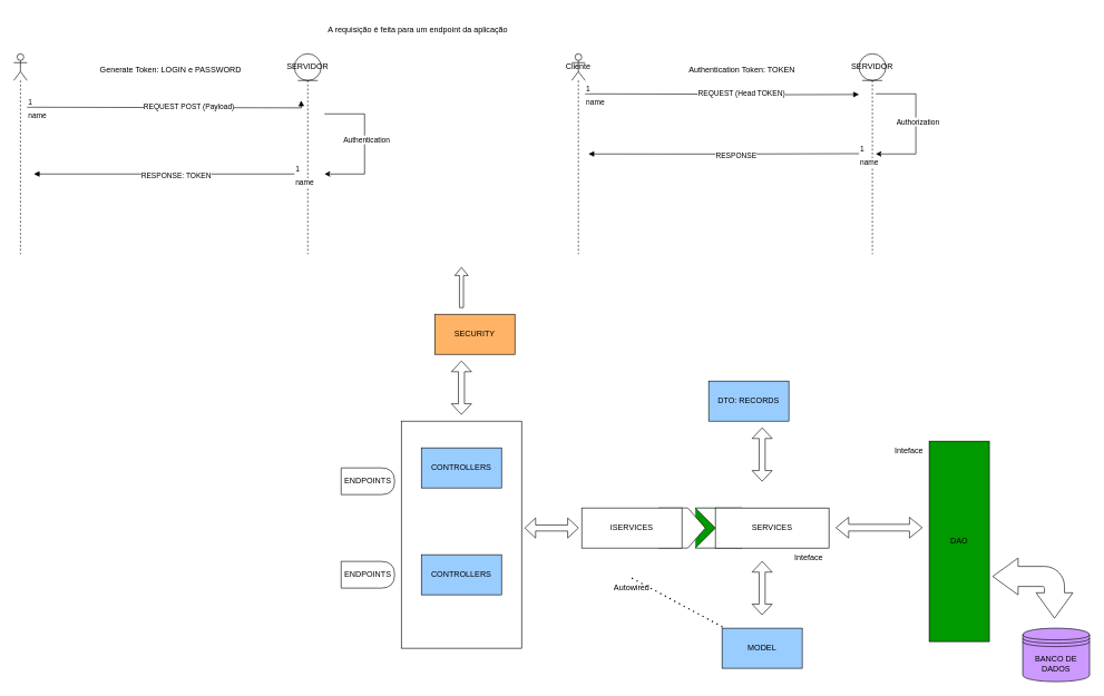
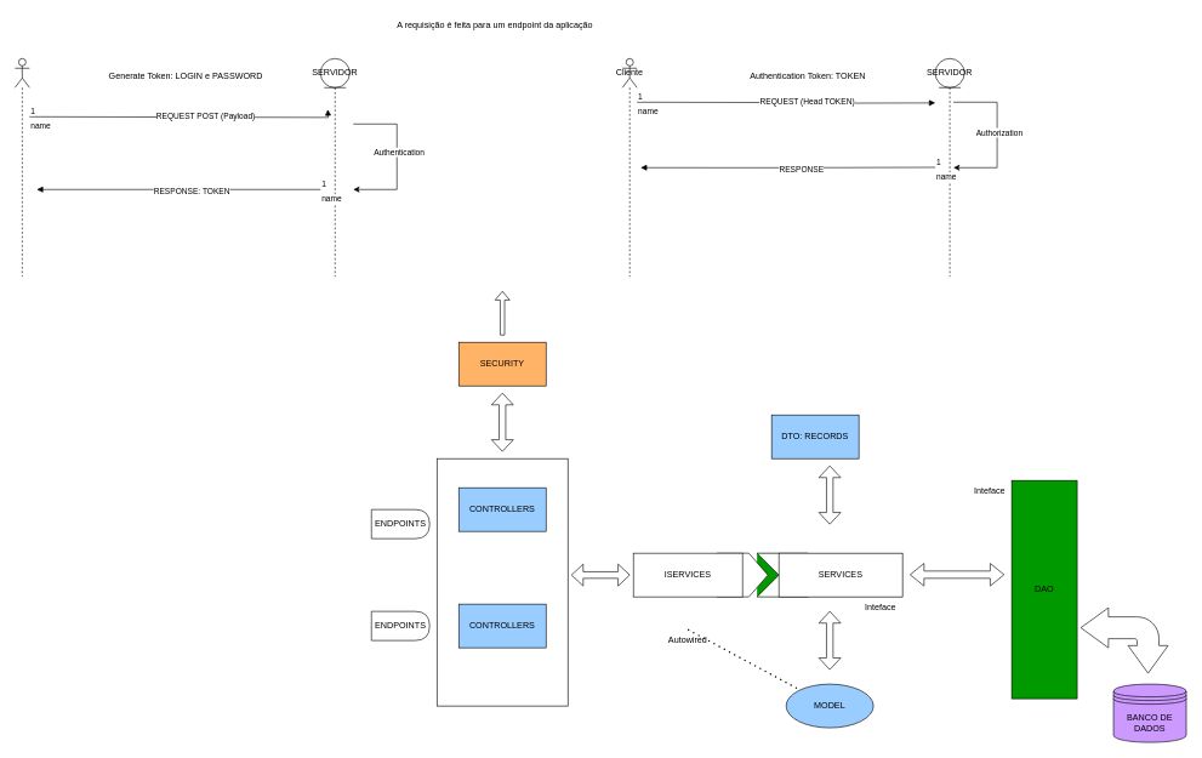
  <mxCell id="0" />
  <mxCell id="1" parent="0" />
  <mxCell id="2" value="DAO" style="rounded=0;whiteSpace=wrap;html=1;fillColor=#009900;" parent="1" vertex="1"><mxGeometry x="1390" y="660" width="90" height="300" as="geometry" /></mxCell>
  <mxCell id="3" value="BANCO DE DADOS" style="shape=datastore;whiteSpace=wrap;html=1;fillColor=#CC99FF;" parent="1" vertex="1"><mxGeometry x="1530" y="940" width="100" height="80" as="geometry" /></mxCell>
  <mxCell id="4" value="" style="html=1;shadow=0;dashed=0;align=center;verticalAlign=middle;shape=mxgraph.arrows2.bendDoubleArrow;dy=15;dx=38;arrowHead=55;rounded=1;rotation=90;" parent="1" vertex="1"><mxGeometry x="1500" y="820" width="90" height="120" as="geometry" /></mxCell>
  <mxCell id="5" value="" style="shape=flexArrow;endArrow=classic;startArrow=classic;html=1;rounded=0;" parent="1" edge="1"><mxGeometry width="100" height="100" relative="1" as="geometry"><mxPoint x="1250" y="789.5" as="sourcePoint" /><mxPoint x="1380" y="789.5" as="targetPoint" /></mxGeometry></mxCell>
  <mxCell id="6" value="" style="group;fillColor=#009900;" parent="1" vertex="1" connectable="0"><mxGeometry x="1040" y="760" width="200" height="60" as="geometry" /></mxCell>
  <mxCell id="7" value="" style="html=1;shadow=0;dashed=0;align=center;verticalAlign=middle;shape=mxgraph.arrows2.arrow;dy=0;dx=30;notch=30;" parent="6" vertex="1"><mxGeometry width="100" height="60" as="geometry" /></mxCell>
  <mxCell id="8" value="SERVICES" style="rounded=0;whiteSpace=wrap;html=1;" parent="6" vertex="1"><mxGeometry x="30" width="170" height="60" as="geometry" /></mxCell>
  <mxCell id="9" value="DTO: RECORDS" style="rounded=0;whiteSpace=wrap;html=1;fillColor=#99CCFF;" parent="1" vertex="1"><mxGeometry x="1060" y="570" width="120" height="60" as="geometry" /></mxCell>
  <mxCell id="10" value="" style="group" parent="1" vertex="1" connectable="0"><mxGeometry x="870" y="760" width="185" height="60" as="geometry" /></mxCell>
  <mxCell id="11" value="" style="shape=offPageConnector;whiteSpace=wrap;html=1;rotation=-90;" parent="10" vertex="1"><mxGeometry x="120" y="-5" width="60" height="70" as="geometry" /></mxCell>
  <mxCell id="12" value="ISERVICES" style="rounded=0;whiteSpace=wrap;html=1;" parent="10" vertex="1"><mxGeometry width="150" height="60" as="geometry" /></mxCell>
  <mxCell id="13" value="" style="shape=doubleArrow;direction=south;whiteSpace=wrap;html=1;" parent="1" vertex="1"><mxGeometry x="1125" y="640" width="30" height="80" as="geometry" /></mxCell>
  <mxCell id="14" value="" style="shape=doubleArrow;direction=south;whiteSpace=wrap;html=1;rotation=-90;" parent="1" vertex="1"><mxGeometry x="810" y="750" width="30" height="80" as="geometry" /></mxCell>
  <mxCell id="15" value="" style="group;fillColor=#99CCFF;" parent="1" vertex="1" connectable="0"><mxGeometry x="600" y="630" width="180" height="340" as="geometry" /></mxCell>
  <mxCell id="16" value="" style="rounded=0;whiteSpace=wrap;html=1;rotation=90;" parent="15" vertex="1"><mxGeometry x="-80" y="80" width="340" height="180" as="geometry" /></mxCell>
  <mxCell id="17" value="CONTROLLERS" style="rounded=0;whiteSpace=wrap;html=1;fillColor=#99CCFF;" parent="15" vertex="1"><mxGeometry x="30" y="40" width="120" height="60" as="geometry" /></mxCell>
  <mxCell id="18" value="CONTROLLERS" style="rounded=0;whiteSpace=wrap;html=1;fillColor=#99CCFF;" parent="15" vertex="1"><mxGeometry x="30" y="200" width="120" height="60" as="geometry" /></mxCell>
  <mxCell id="19" value="ENDPOINTS" style="shape=delay;whiteSpace=wrap;html=1;" parent="1" vertex="1"><mxGeometry x="510" y="700" width="80" height="40" as="geometry" /></mxCell>
  <mxCell id="20" value="ENDPOINTS" style="shape=delay;whiteSpace=wrap;html=1;" parent="1" vertex="1"><mxGeometry x="510" y="840" width="80" height="40" as="geometry" /></mxCell>
- <mxCell id="21" value="SECURITY" style="rounded=0;whiteSpace=wrap;html=1;fillColor=#FFB366;" parent="1" vertex="1"><mxGeometry x="650" y="470" width="120" height="60" as="geometry" /></mxCell>
+ <mxCell id="21" value="SECURITY" style="rounded=0;whiteSpace=wrap;html=1;fillColor=#FFB366;" parent="1" vertex="1"><mxGeometry x="630" y="470" width="120" height="60" as="geometry" /></mxCell>
  <mxCell id="22" value="" style="shape=doubleArrow;direction=south;whiteSpace=wrap;html=1;rotation=0;" parent="1" vertex="1"><mxGeometry x="675" y="540" width="30" height="80" as="geometry" /></mxCell>
  <mxCell id="23" value="Autowired" style="text;html=1;align=center;verticalAlign=middle;whiteSpace=wrap;rounded=0;" parent="1" vertex="1"><mxGeometry x="915" y="865" width="60" height="30" as="geometry" /></mxCell>
  <mxCell id="24" value="" style="endArrow=none;dashed=1;html=1;dashPattern=1 3;strokeWidth=2;rounded=0;exitX=0.5;exitY=0;exitDx=0;exitDy=0;" parent="1" source="23" target="51" edge="1"><mxGeometry width="50" height="50" relative="1" as="geometry"><mxPoint x="1040" y="820" as="sourcePoint" /><mxPoint x="1090" y="770" as="targetPoint" /></mxGeometry></mxCell>
  <mxCell id="25" value="Inteface" style="text;html=1;align=center;verticalAlign=middle;whiteSpace=wrap;rounded=0;" parent="1" vertex="1"><mxGeometry x="1180" y="820" width="60" height="30" as="geometry" /></mxCell>
  <mxCell id="26" value="Inteface" style="text;html=1;align=center;verticalAlign=middle;whiteSpace=wrap;rounded=0;" parent="1" vertex="1"><mxGeometry x="1330" y="660" width="60" height="30" as="geometry" /></mxCell>
  <mxCell id="27" value="Cliente" style="shape=umlLifeline;perimeter=lifelinePerimeter;whiteSpace=wrap;html=1;container=1;dropTarget=0;collapsible=0;recursiveResize=0;outlineConnect=0;portConstraint=eastwest;newEdgeStyle={&quot;curved&quot;:0,&quot;rounded&quot;:0};participant=umlActor;" parent="1" vertex="1"><mxGeometry x="855" y="80" width="20" height="300" as="geometry" /></mxCell>
  <mxCell id="28" value="SERVIDOR" style="shape=umlLifeline;perimeter=lifelinePerimeter;whiteSpace=wrap;html=1;container=1;dropTarget=0;collapsible=0;recursiveResize=0;outlineConnect=0;portConstraint=eastwest;newEdgeStyle={&quot;curved&quot;:0,&quot;rounded&quot;:0};participant=umlEntity;" parent="1" vertex="1"><mxGeometry x="1285" y="80" width="40" height="300" as="geometry" /></mxCell>
  <mxCell id="29" value="name" style="endArrow=block;endFill=1;html=1;edgeStyle=orthogonalEdgeStyle;align=left;verticalAlign=top;rounded=0;" parent="1" edge="1"><mxGeometry x="-1" relative="1" as="geometry"><mxPoint x="875" y="140" as="sourcePoint" /><mxPoint x="1285" y="141" as="targetPoint" /></mxGeometry></mxCell>
  <mxCell id="30" value="1" style="edgeLabel;resizable=0;html=1;align=left;verticalAlign=bottom;" parent="29" connectable="0" vertex="1"><mxGeometry x="-1" relative="1" as="geometry" /></mxCell>
  <mxCell id="31" value="REQUEST (Head TOKEN)" style="edgeLabel;html=1;align=center;verticalAlign=middle;resizable=0;points=[];" parent="29" vertex="1" connectable="0"><mxGeometry x="0.145" y="3" relative="1" as="geometry"><mxPoint as="offset" /></mxGeometry></mxCell>
  <mxCell id="32" value="name" style="endArrow=block;endFill=1;html=1;edgeStyle=orthogonalEdgeStyle;align=left;verticalAlign=top;rounded=0;" parent="1" edge="1"><mxGeometry x="-1" relative="1" as="geometry"><mxPoint x="1285" y="229.57" as="sourcePoint" /><mxPoint x="880" y="230" as="targetPoint" /></mxGeometry></mxCell>
  <mxCell id="33" value="1" style="edgeLabel;resizable=0;html=1;align=left;verticalAlign=bottom;" parent="32" connectable="0" vertex="1"><mxGeometry x="-1" relative="1" as="geometry" /></mxCell>
  <mxCell id="34" value="RESPONSE" style="edgeLabel;html=1;align=center;verticalAlign=middle;resizable=0;points=[];" parent="32" vertex="1" connectable="0"><mxGeometry x="-0.087" y="2" relative="1" as="geometry"><mxPoint as="offset" /></mxGeometry></mxCell>
  <mxCell id="35" value="" style="shape=singleArrow;direction=west;whiteSpace=wrap;html=1;rotation=90;" parent="1" vertex="1"><mxGeometry x="660" y="420" width="60" height="20" as="geometry" /></mxCell>
  <mxCell id="36" value="" style="shape=umlLifeline;perimeter=lifelinePerimeter;whiteSpace=wrap;html=1;container=1;dropTarget=0;collapsible=0;recursiveResize=0;outlineConnect=0;portConstraint=eastwest;newEdgeStyle={&quot;curved&quot;:0,&quot;rounded&quot;:0};participant=umlActor;" parent="1" vertex="1"><mxGeometry x="20" y="80" width="20" height="300" as="geometry" /></mxCell>
  <mxCell id="37" value="SERVIDOR" style="shape=umlLifeline;perimeter=lifelinePerimeter;whiteSpace=wrap;html=1;container=1;dropTarget=0;collapsible=0;recursiveResize=0;outlineConnect=0;portConstraint=eastwest;newEdgeStyle={&quot;curved&quot;:0,&quot;rounded&quot;:0};participant=umlEntity;" parent="1" vertex="1"><mxGeometry x="440" y="80" width="40" height="300" as="geometry" /></mxCell>
  <mxCell id="38" value="name" style="endArrow=block;endFill=1;html=1;edgeStyle=orthogonalEdgeStyle;align=left;verticalAlign=top;rounded=0;" parent="1" edge="1"><mxGeometry x="-1" relative="1" as="geometry"><mxPoint x="40" y="160" as="sourcePoint" /><mxPoint x="450" y="150" as="targetPoint" /></mxGeometry></mxCell>
  <mxCell id="39" value="1" style="edgeLabel;resizable=0;html=1;align=left;verticalAlign=bottom;" parent="38" connectable="0" vertex="1"><mxGeometry x="-1" relative="1" as="geometry" /></mxCell>
  <mxCell id="40" value="REQUEST POST (Payload)" style="edgeLabel;html=1;align=center;verticalAlign=middle;resizable=0;points=[];" parent="38" vertex="1" connectable="0"><mxGeometry x="0.145" y="3" relative="1" as="geometry"><mxPoint as="offset" /></mxGeometry></mxCell>
  <mxCell id="41" value="name" style="endArrow=block;endFill=1;html=1;edgeStyle=orthogonalEdgeStyle;align=left;verticalAlign=top;rounded=0;" parent="1" edge="1"><mxGeometry x="-1" relative="1" as="geometry"><mxPoint x="440" y="260" as="sourcePoint" /><mxPoint x="50" y="260" as="targetPoint" /></mxGeometry></mxCell>
  <mxCell id="42" value="1" style="edgeLabel;resizable=0;html=1;align=left;verticalAlign=bottom;" parent="41" connectable="0" vertex="1"><mxGeometry x="-1" relative="1" as="geometry" /></mxCell>
  <mxCell id="43" value="RESPONSE: TOKEN" style="edgeLabel;html=1;align=center;verticalAlign=middle;resizable=0;points=[];" parent="41" vertex="1" connectable="0"><mxGeometry x="-0.087" y="2" relative="1" as="geometry"><mxPoint as="offset" /></mxGeometry></mxCell>
  <mxCell id="44" value="" style="endArrow=classic;html=1;rounded=0;" parent="1" edge="1"><mxGeometry width="50" height="50" relative="1" as="geometry"><mxPoint x="485" y="170" as="sourcePoint" /><mxPoint x="485" y="260" as="targetPoint" /><Array as="points"><mxPoint x="545" y="170" /><mxPoint x="545" y="260" /></Array></mxGeometry></mxCell>
  <mxCell id="45" value="Authentication" style="edgeLabel;html=1;align=center;verticalAlign=middle;resizable=0;points=[];" vertex="1" connectable="0" parent="44"><mxGeometry x="-0.067" y="2" relative="1" as="geometry"><mxPoint as="offset" /></mxGeometry></mxCell>
  <mxCell id="46" value="" style="endArrow=classic;html=1;rounded=0;" parent="1" edge="1"><mxGeometry width="50" height="50" relative="1" as="geometry"><mxPoint x="1310" y="140" as="sourcePoint" /><mxPoint x="1310" y="230" as="targetPoint" /><Array as="points"><mxPoint x="1370" y="140" /><mxPoint x="1370" y="230" /></Array></mxGeometry></mxCell>
  <mxCell id="47" value="Authorization" style="edgeLabel;html=1;align=center;verticalAlign=middle;resizable=0;points=[];" vertex="1" connectable="0" parent="46"><mxGeometry x="-0.038" y="2" relative="1" as="geometry"><mxPoint as="offset" /></mxGeometry></mxCell>
  <mxCell id="48" value="Generate Token: LOGIN e PASSWORD" style="text;html=1;align=center;verticalAlign=middle;whiteSpace=wrap;rounded=0;" vertex="1" parent="1"><mxGeometry x="140" y="90" width="230" height="30" as="geometry" /></mxCell>
  <mxCell id="49" value="Authentication Token: TOKEN" style="text;html=1;align=center;verticalAlign=middle;whiteSpace=wrap;rounded=0;" vertex="1" parent="1"><mxGeometry x="990" y="90" width="240" height="30" as="geometry" /></mxCell>
- <mxCell id="50" value="A requisição é feita para um endpoint da aplicação" style="text;html=1;align=center;verticalAlign=middle;whiteSpace=wrap;rounded=0;" vertex="1" parent="1"><mxGeometry x="485" y="30" width="280" height="30" as="geometry" /></mxCell>
- <mxCell id="51" value="MODEL" style="rounded=0;whiteSpace=wrap;html=1;fillColor=#99CCFF;" vertex="1" parent="1"><mxGeometry x="1080" y="940" width="120" height="60" as="geometry" /></mxCell>
+ <mxCell id="50" value="A requisição é feita para um endpoint da aplicação" style="text;html=1;align=center;verticalAlign=middle;whiteSpace=wrap;rounded=0;" vertex="1" parent="1"><mxGeometry x="540" y="20" width="280" height="30" as="geometry" /></mxCell>
+ <mxCell id="51" value="MODEL" style="ellipse;whiteSpace=wrap;html=1;fillColor=#99CCFF;" vertex="1" parent="1"><mxGeometry x="1080" y="940" width="120" height="60" as="geometry" /></mxCell>
  <mxCell id="52" value="" style="shape=doubleArrow;direction=south;whiteSpace=wrap;html=1;" vertex="1" parent="1"><mxGeometry x="1125" y="840" width="30" height="80" as="geometry" /></mxCell>
